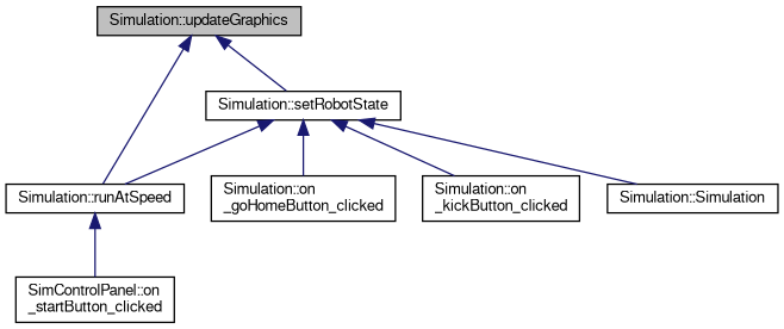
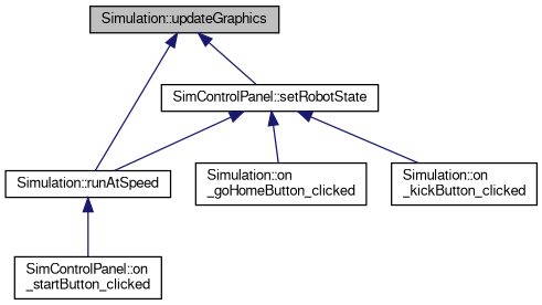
  digraph {
    rankdir=TB
    node [color=black fillcolor=white fontname=FreeSans fontsize=10 shape=record style=filled]
    edge [color=midnightblue dir=back fontname=FreeSans fontsize=10 labelfontname=FreeSans labelfontsize=10 style=solid]
    n1 [fillcolor=grey75 fontcolor=black height=0.2 label="Simulation::updateGraphics" width=0.4]
    n2 [height=0.2 label="Simulation::runAtSpeed" width=0.4]
-   n3 [height=0.2 label="Simulation::setRobotState" width=0.4]
+   n3 [height=0.2 label="SimControlPanel::setRobotState" width=0.4]
    n4 [height=0.2 label="SimControlPanel::on\l_startButton_clicked" width=0.4]
    n5 [height=0.2 label="Simulation::on\l_goHomeButton_clicked" width=0.4]
    n6 [height=0.2 label="Simulation::on\l_kickButton_clicked" width=0.4]
-   n7 [height=0.2 label="Simulation::Simulation" width=0.4]
    n1 -> n2
    n1 -> n3
    n2 -> n4
    n3 -> n2
    n3 -> n5
    n3 -> n6
-   n3 -> n7
  }
